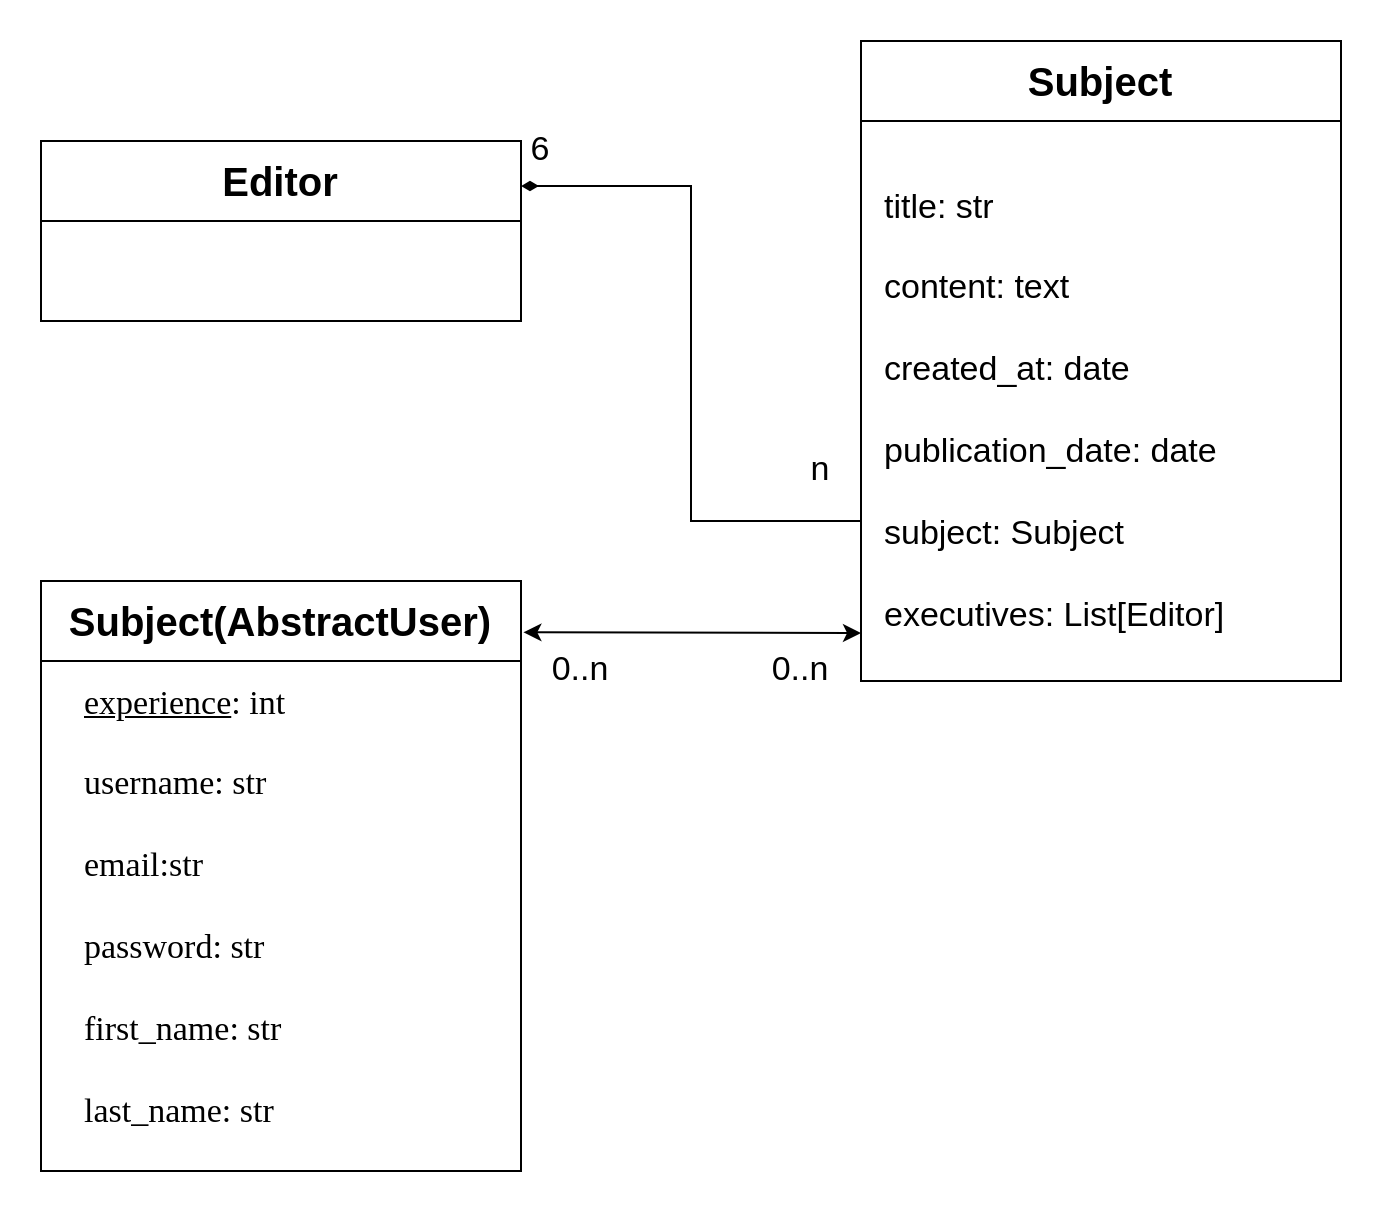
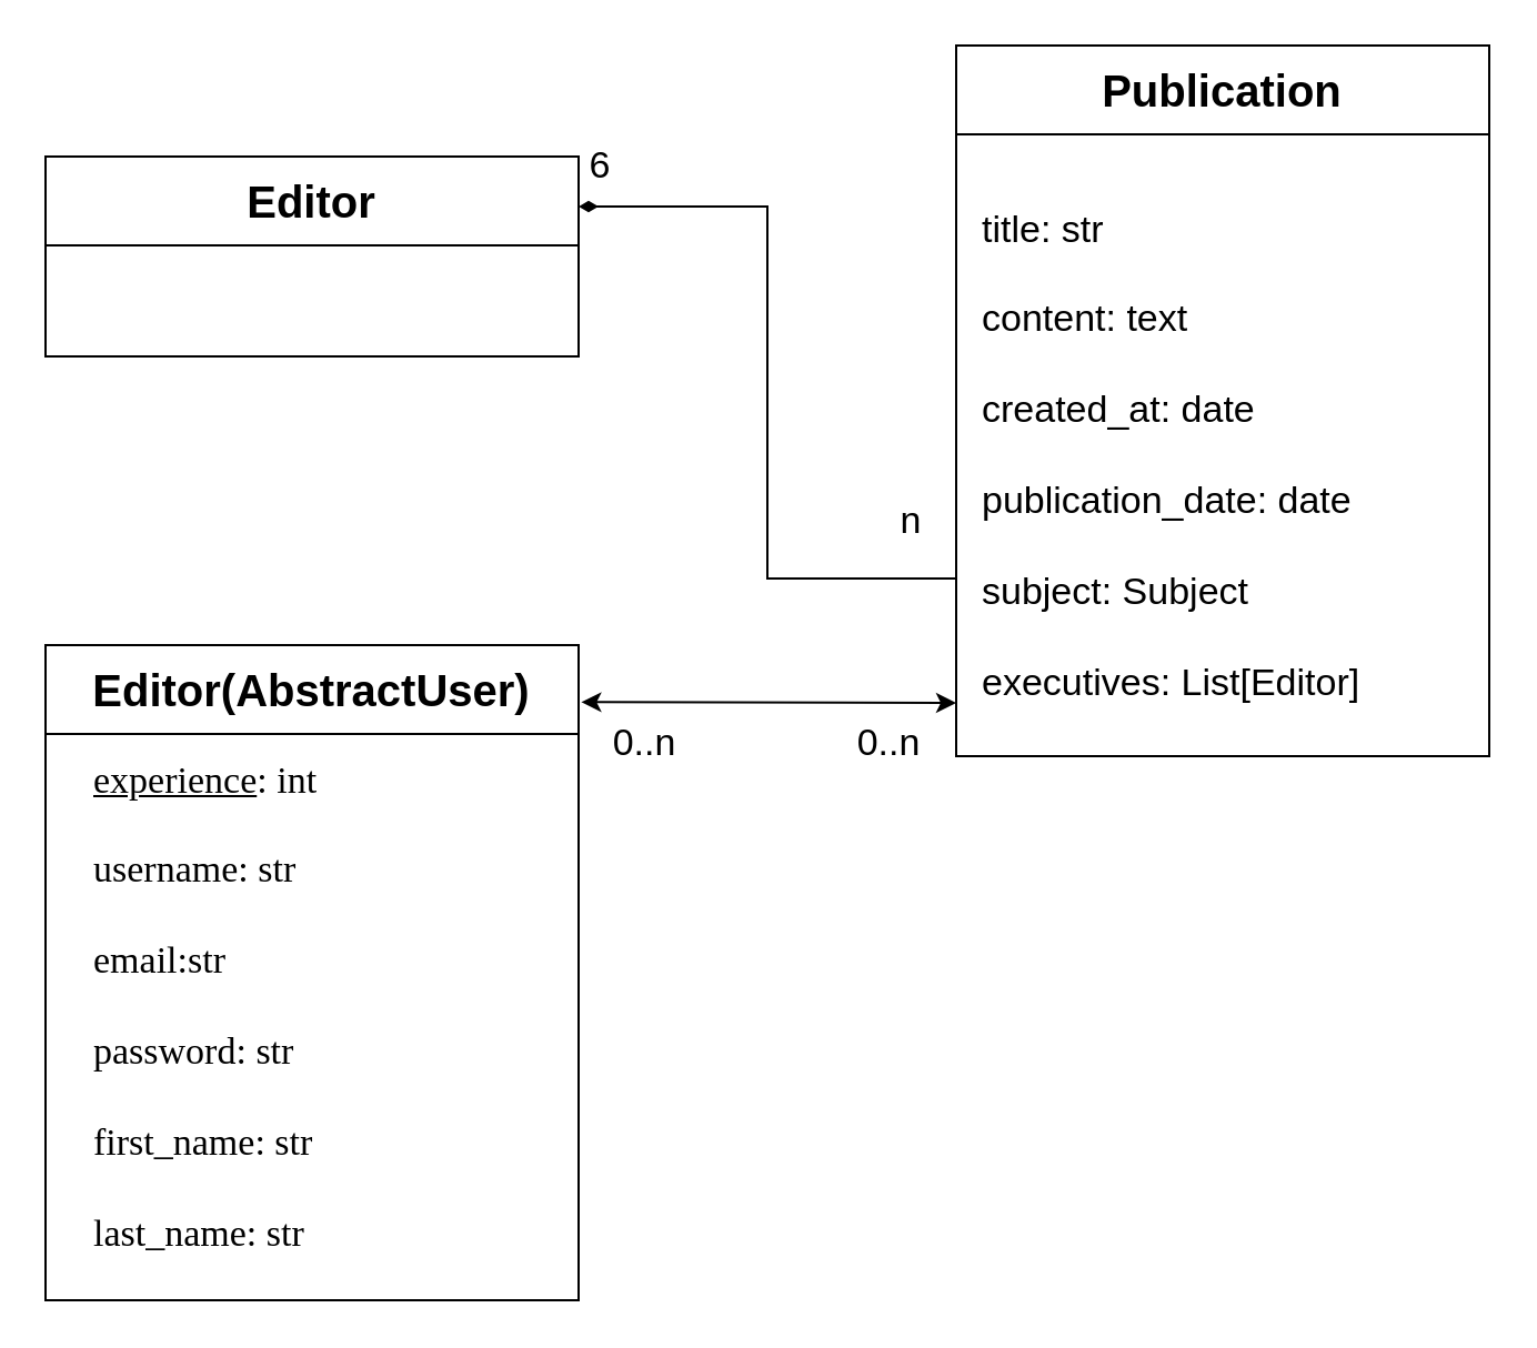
  <mxCell id="0" />
  <mxCell id="1" parent="0" />
- <mxCell id="2" value="&lt;font style=&quot;font-size: 20px;&quot;&gt;Subject&lt;/font&gt;" style="swimlane;whiteSpace=wrap;html=1;fontSize=15;startSize=40;" parent="1" vertex="1"><mxGeometry x="430" y="20" width="240" height="320" as="geometry"><mxRectangle x="510" y="110" width="100" height="30" as="alternateBounds" /></mxGeometry></mxCell>
+ <mxCell id="2" value="&lt;font style=&quot;font-size: 20px;&quot;&gt;Publication&lt;/font&gt;" style="swimlane;whiteSpace=wrap;html=1;fontSize=15;startSize=40;" parent="1" vertex="1"><mxGeometry x="430" y="20" width="240" height="320" as="geometry"><mxRectangle x="510" y="110" width="100" height="30" as="alternateBounds" /></mxGeometry></mxCell>
  <mxCell id="3" value="&lt;div align=&quot;left&quot;&gt;&lt;font face=&quot;Helvetica&quot;&gt;title: str&lt;br&gt;&lt;br&gt;&lt;/font&gt;&lt;/div&gt;&lt;div align=&quot;left&quot;&gt;&lt;font face=&quot;Helvetica&quot;&gt;content: text&lt;br&gt;&lt;br&gt;created_at: date&lt;/font&gt;&lt;/div&gt;&lt;div align=&quot;left&quot;&gt;&lt;font face=&quot;Helvetica&quot;&gt;&lt;br&gt;&lt;/font&gt;&lt;/div&gt;&lt;div align=&quot;left&quot;&gt;&lt;font face=&quot;Helvetica&quot;&gt;publication_date: date&lt;br&gt;&lt;br&gt;subject: Subject&lt;br&gt;&lt;br&gt;executives: List[Editor]&lt;/font&gt;&lt;/div&gt;" style="text;html=1;align=left;verticalAlign=bottom;resizable=0;points=[];autosize=1;strokeColor=none;fillColor=none;fontSize=17;horizontal=1;fontFamily=Tahoma;" parent="2" vertex="1"><mxGeometry x="10" y="40" width="190" height="260" as="geometry" /></mxCell>
- <mxCell id="4" value="&lt;font style=&quot;font-size: 20px;&quot;&gt;Subject(AbstractUser)&lt;/font&gt;" style="swimlane;whiteSpace=wrap;html=1;fontSize=15;startSize=40;" parent="1" vertex="1"><mxGeometry x="20" y="290" width="240" height="295" as="geometry"><mxRectangle x="510" y="110" width="100" height="30" as="alternateBounds" /></mxGeometry></mxCell>
+ <mxCell id="4" value="&lt;font style=&quot;font-size: 20px;&quot;&gt;Editor(AbstractUser)&lt;/font&gt;" style="swimlane;whiteSpace=wrap;html=1;fontSize=15;startSize=40;" parent="1" vertex="1"><mxGeometry x="20" y="290" width="240" height="295" as="geometry"><mxRectangle x="510" y="110" width="100" height="30" as="alternateBounds" /></mxGeometry></mxCell>
  <mxCell id="5" value="&lt;div&gt;&lt;u&gt;experience&lt;/u&gt;: int&lt;/div&gt;&lt;div&gt;&lt;br&gt;&lt;/div&gt;&lt;div&gt;username: str&lt;/div&gt;&lt;div&gt;&lt;br&gt;&lt;/div&gt;&lt;div&gt;email:str&lt;/div&gt;&lt;div&gt;&lt;br&gt;&lt;/div&gt;&lt;div&gt;password: str&lt;/div&gt;&lt;div&gt;&lt;br&gt;&lt;/div&gt;&lt;div&gt;first_name: str&lt;/div&gt;&lt;div&gt;&lt;br&gt;&lt;/div&gt;&lt;div&gt;last_name: str&lt;/div&gt;" style="text;html=1;align=left;verticalAlign=bottom;resizable=0;points=[];autosize=1;strokeColor=none;fillColor=none;fontSize=17;horizontal=1;fontFamily=Tahoma;" parent="4" vertex="1"><mxGeometry x="20" y="38" width="130" height="240" as="geometry" /></mxCell>
  <mxCell id="6" style="edgeStyle=orthogonalEdgeStyle;rounded=0;orthogonalLoop=1;jettySize=auto;html=1;exitX=1;exitY=0.25;exitDx=0;exitDy=0;entryX=0;entryY=0.75;entryDx=0;entryDy=0;strokeWidth=1;startArrow=diamondThin;startFill=1;targetPerimeterSpacing=11;sourcePerimeterSpacing=5;endArrow=baseDash;endFill=0;jumpSize=6;endSize=10;" parent="1" source="7" target="2" edge="1"><mxGeometry relative="1" as="geometry" /></mxCell>
  <mxCell id="7" value="Editor" style="swimlane;whiteSpace=wrap;html=1;fontSize=20;startSize=40;" parent="1" vertex="1"><mxGeometry x="20" y="70" width="240" height="90" as="geometry"><mxRectangle x="510" y="110" width="100" height="30" as="alternateBounds" /></mxGeometry></mxCell>
  <mxCell id="8" value="&lt;font style=&quot;font-size: 17px;&quot;&gt;6&lt;/font&gt;" style="text;strokeColor=none;align=center;fillColor=none;html=1;verticalAlign=middle;whiteSpace=wrap;rounded=0;" parent="1" vertex="1"><mxGeometry x="240" y="60" width="60" height="30" as="geometry" /></mxCell>
  <mxCell id="9" value="" style="endArrow=classic;startArrow=classic;html=1;rounded=0;exitX=1.005;exitY=0.087;exitDx=0;exitDy=0;exitPerimeter=0;" parent="1" source="4" edge="1"><mxGeometry width="50" height="50" relative="1" as="geometry"><mxPoint x="360" y="390" as="sourcePoint" /><mxPoint x="430" y="316" as="targetPoint" /></mxGeometry></mxCell>
  <mxCell id="10" value="&lt;font style=&quot;font-size: 17px;&quot;&gt;0..n&lt;/font&gt;" style="text;strokeColor=none;align=center;fillColor=none;html=1;verticalAlign=middle;whiteSpace=wrap;rounded=0;" parent="1" vertex="1"><mxGeometry x="260" y="320" width="60" height="30" as="geometry" /></mxCell>
  <mxCell id="11" value="&lt;font style=&quot;font-size: 17px;&quot;&gt;0..n&lt;/font&gt;" style="text;strokeColor=none;align=center;fillColor=none;html=1;verticalAlign=middle;whiteSpace=wrap;rounded=0;" parent="1" vertex="1"><mxGeometry x="370" y="320" width="60" height="30" as="geometry" /></mxCell>
  <mxCell id="12" value="&lt;font style=&quot;font-size: 17px;&quot;&gt;n&lt;/font&gt;" style="text;strokeColor=none;align=center;fillColor=none;html=1;verticalAlign=middle;whiteSpace=wrap;rounded=0;" parent="1" vertex="1"><mxGeometry x="380" y="220" width="60" height="30" as="geometry" /></mxCell>
